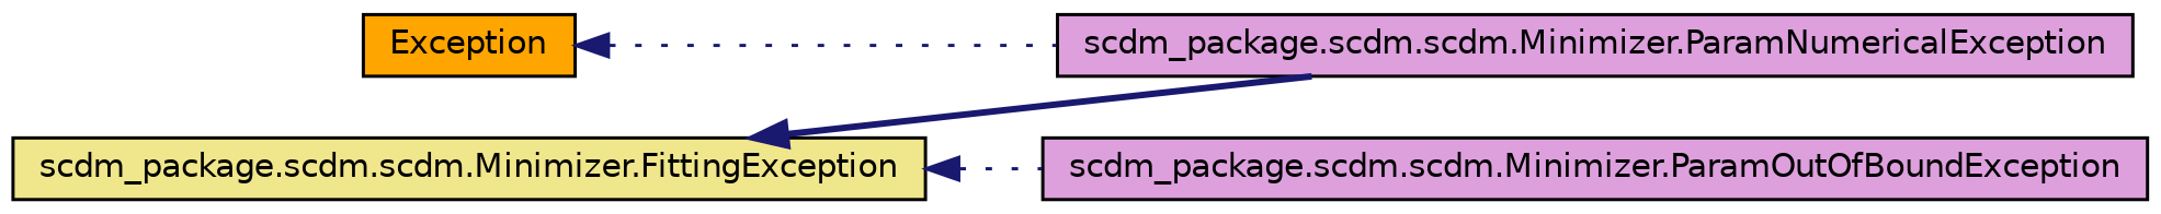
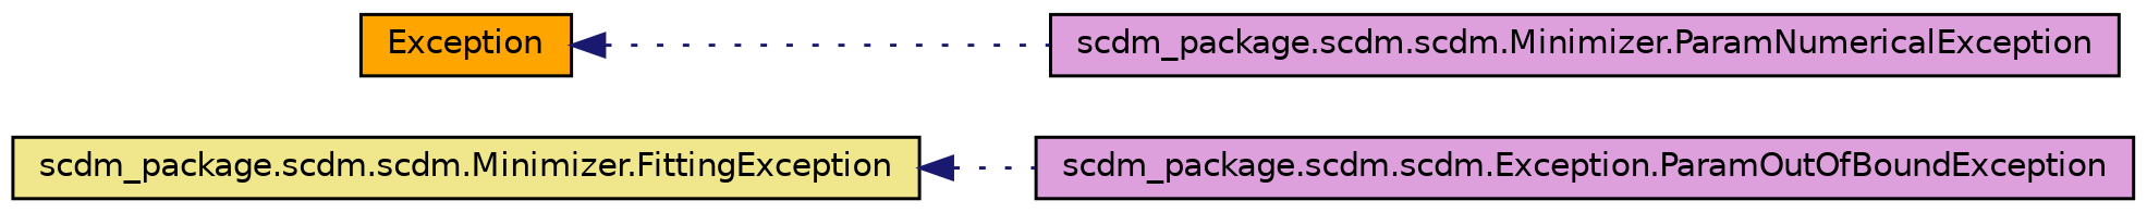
  digraph {
    rankdir=LR
    node [color=black fillcolor=plum fontname=Helvetica fontsize=10 shape=record style=filled]
    edge [color=midnightblue dir=back fontname=Helvetica fontsize=10 labelfontname=Helvetica labelfontsize=10 style=dotted]
    n1 [fillcolor=khaki fontcolor=black height=0.2 label="scdm_package.scdm.scdm.Minimizer.FittingException" width=0.4]
    n2 [height=0.2 label="scdm_package.scdm.scdm.Minimizer.ParamNumericalException" width=0.4]
-   n3 [height=0.2 label="scdm_package.scdm.scdm.Minimizer.ParamOutOfBoundException" width=0.4]
+   n3 [height=0.2 label="scdm_package.scdm.scdm.Exception.ParamOutOfBoundException" width=0.4]
    n4 [fillcolor=orange height=0.2 label=Exception width=0.4]
-   n1 -> n2 [style=bold]
    n1 -> n3
    n4 -> n2
  }
